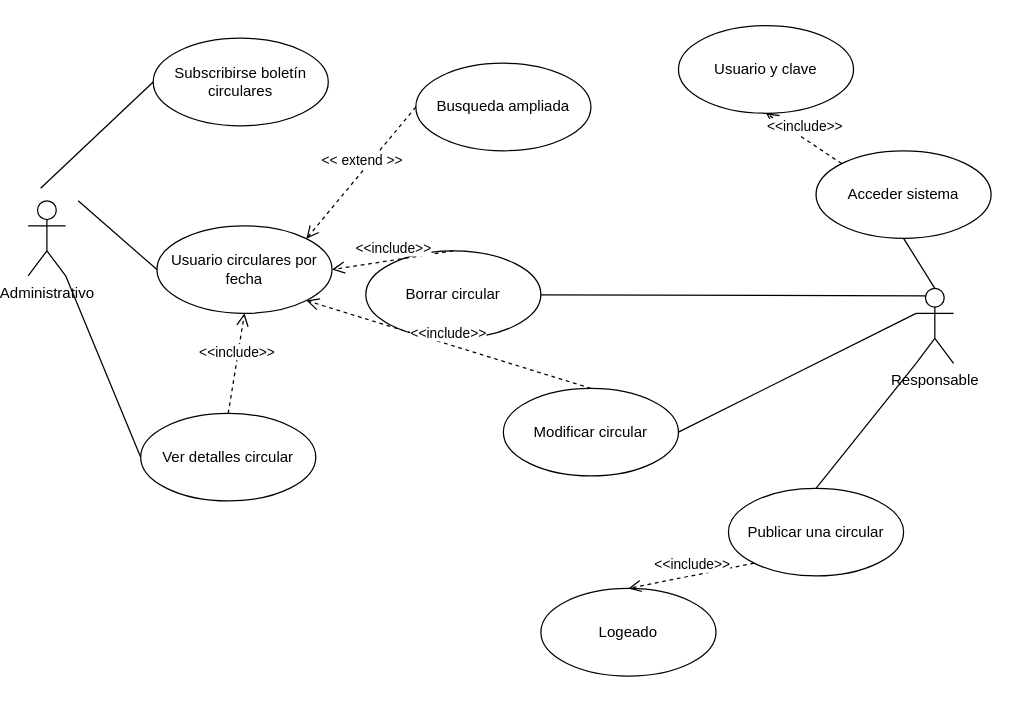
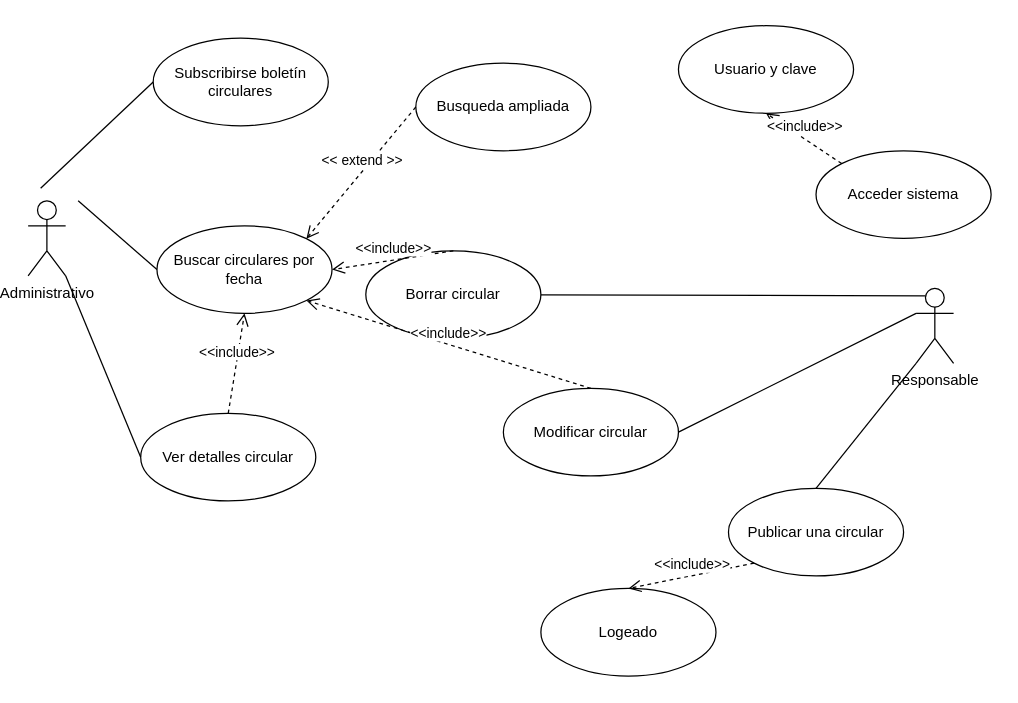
  <mxCell id="0" />
  <mxCell id="1" parent="0" />
  <mxCell id="2" value="Administrativo&lt;div&gt;&amp;nbsp;&lt;/div&gt;" style="shape=umlActor;verticalLabelPosition=bottom;verticalAlign=top;html=1;outlineConnect=0;" parent="1" vertex="1"><mxGeometry x="20" y="160" width="30" height="60" as="geometry" /></mxCell>
  <mxCell id="3" value="Responsable" style="shape=umlActor;verticalLabelPosition=bottom;verticalAlign=top;html=1;outlineConnect=0;" parent="1" vertex="1"><mxGeometry x="730" y="230" width="30" height="60" as="geometry" /></mxCell>
  <mxCell id="4" style="rounded=0;orthogonalLoop=1;jettySize=auto;html=1;exitX=0;exitY=0.5;exitDx=0;exitDy=0;endArrow=none;endFill=0;elbow=vertical;" parent="1" source="5" edge="1"><mxGeometry relative="1" as="geometry"><mxPoint x="30" y="150" as="targetPoint" /></mxGeometry></mxCell>
  <mxCell id="5" value="Subscribirse boletín circulares" style="ellipse;whiteSpace=wrap;html=1;" parent="1" vertex="1"><mxGeometry x="120" y="30" width="140" height="70" as="geometry" /></mxCell>
- <mxCell id="6" value="Usuario circulares por fecha" style="ellipse;whiteSpace=wrap;html=1;" parent="1" vertex="1"><mxGeometry x="123" y="180" width="140" height="70" as="geometry" /></mxCell>
+ <mxCell id="6" value="Buscar circulares por fecha" style="ellipse;whiteSpace=wrap;html=1;" parent="1" vertex="1"><mxGeometry x="123" y="180" width="140" height="70" as="geometry" /></mxCell>
  <mxCell id="7" value="Ver detalles circular" style="ellipse;whiteSpace=wrap;html=1;" parent="1" vertex="1"><mxGeometry x="110" y="330" width="140" height="70" as="geometry" /></mxCell>
- <mxCell id="8" style="rounded=0;orthogonalLoop=1;jettySize=auto;html=1;exitX=0.5;exitY=1;exitDx=0;exitDy=0;endArrow=none;endFill=0;entryX=0.5;entryY=0;entryDx=0;entryDy=0;entryPerimeter=0;" parent="1" source="9" edge="1" target="3"><mxGeometry relative="1" as="geometry"><mxPoint x="750" y="210" as="targetPoint" /></mxGeometry></mxCell>
  <mxCell id="9" value="Acceder sistema" style="ellipse;whiteSpace=wrap;html=1;" parent="1" vertex="1"><mxGeometry x="650" y="120" width="140" height="70" as="geometry" /></mxCell>
  <mxCell id="10" style="rounded=0;orthogonalLoop=1;jettySize=auto;html=1;exitX=0.5;exitY=0;exitDx=0;exitDy=0;endArrow=none;endFill=0;entryX=0;entryY=1;entryDx=0;entryDy=0;entryPerimeter=0;" parent="1" source="11" edge="1" target="3"><mxGeometry relative="1" as="geometry"><mxPoint x="680" y="180" as="targetPoint" /></mxGeometry></mxCell>
  <mxCell id="11" value="Publicar una circular" style="ellipse;whiteSpace=wrap;html=1;" parent="1" vertex="1"><mxGeometry x="580" y="390" width="140" height="70" as="geometry" /></mxCell>
  <mxCell id="12" value="Borrar circular" style="ellipse;whiteSpace=wrap;html=1;" parent="1" vertex="1"><mxGeometry x="290" y="200" width="140" height="70" as="geometry" /></mxCell>
  <mxCell id="13" value="Modificar circular" style="ellipse;whiteSpace=wrap;html=1;" parent="1" vertex="1"><mxGeometry x="400" y="310" width="140" height="70" as="geometry" /></mxCell>
  <mxCell id="14" style="rounded=0;orthogonalLoop=1;jettySize=auto;html=1;exitX=0;exitY=0.5;exitDx=0;exitDy=0;endArrow=none;endFill=0;" parent="1" source="6" edge="1"><mxGeometry relative="1" as="geometry"><mxPoint x="60" y="160" as="targetPoint" /></mxGeometry></mxCell>
  <mxCell id="15" value="Busqueda ampliada" style="ellipse;whiteSpace=wrap;html=1;" parent="1" vertex="1"><mxGeometry x="330" y="50" width="140" height="70" as="geometry" /></mxCell>
  <mxCell id="16" value="&amp;lt;&amp;lt; extend &amp;gt;&amp;gt;" style="html=1;verticalAlign=bottom;endArrow=open;dashed=1;endSize=8;curved=0;rounded=0;exitX=0;exitY=0.5;exitDx=0;exitDy=0;entryX=1;entryY=0;entryDx=0;entryDy=0;" parent="1" source="15" target="6" edge="1"><mxGeometry relative="1" as="geometry"><mxPoint x="490" y="280" as="sourcePoint" /><mxPoint x="410" y="280" as="targetPoint" /></mxGeometry></mxCell>
  <mxCell id="17" value="Usuario y clave" style="ellipse;whiteSpace=wrap;html=1;" parent="1" vertex="1"><mxGeometry x="540" width="140" height="70" as="geometry" y="20" /></mxCell>
  <mxCell id="18" value="&amp;lt;&amp;lt;include&amp;gt;&amp;gt;" style="html=1;verticalAlign=bottom;endArrow=open;dashed=1;endSize=8;curved=0;rounded=0;exitX=0;exitY=0;exitDx=0;exitDy=0;entryX=0.5;entryY=1;entryDx=0;entryDy=0;" parent="1" source="9" target="17" edge="1"><mxGeometry relative="1" as="geometry"><mxPoint x="1137" y="95" as="sourcePoint" /><mxPoint x="1007" y="95" as="targetPoint" /></mxGeometry></mxCell>
  <mxCell id="19" value="&amp;lt;&amp;lt;include&amp;gt;&amp;gt;" style="html=1;verticalAlign=bottom;endArrow=open;dashed=1;endSize=8;curved=0;rounded=0;exitX=0.5;exitY=0;exitDx=0;exitDy=0;entryX=1;entryY=1;entryDx=0;entryDy=0;" parent="1" source="13" target="6" edge="1"><mxGeometry relative="1" as="geometry"><mxPoint x="159.497" y="300.251" as="sourcePoint" /><mxPoint x="276" y="145" as="targetPoint" /></mxGeometry></mxCell>
  <mxCell id="20" value="&amp;lt;&amp;lt;include&amp;gt;&amp;gt;" style="html=1;verticalAlign=bottom;endArrow=open;dashed=1;endSize=8;curved=0;rounded=0;entryX=1;entryY=0.5;entryDx=0;entryDy=0;exitX=0.5;exitY=0;exitDx=0;exitDy=0;" parent="1" target="6" edge="1" source="12"><mxGeometry x="0.002" relative="1" as="geometry"><mxPoint x="166" y="350" as="sourcePoint" /><mxPoint x="256" y="305" as="targetPoint" /><mxPoint as="offset" /></mxGeometry></mxCell>
  <mxCell id="21" value="Logeado" style="ellipse;whiteSpace=wrap;html=1;" parent="1" vertex="1"><mxGeometry x="430" y="470" width="140" height="70" as="geometry" /></mxCell>
  <mxCell id="22" value="&amp;lt;&amp;lt;include&amp;gt;&amp;gt;" style="html=1;verticalAlign=bottom;endArrow=open;dashed=1;endSize=8;curved=0;rounded=0;exitX=0;exitY=1;exitDx=0;exitDy=0;entryX=0.5;entryY=0;entryDx=0;entryDy=0;" edge="1" parent="1" source="11" target="21"><mxGeometry relative="1" as="geometry"><mxPoint x="1007" y="275" as="sourcePoint" /><mxPoint x="1087" y="265" as="targetPoint" /></mxGeometry></mxCell>
  <mxCell id="23" value="&amp;lt;&amp;lt;include&amp;gt;&amp;gt;" style="html=1;verticalAlign=bottom;endArrow=open;dashed=1;endSize=8;curved=0;rounded=0;exitX=0.5;exitY=0;exitDx=0;exitDy=0;entryX=0.5;entryY=1;entryDx=0;entryDy=0;" edge="1" parent="1" source="7" target="6"><mxGeometry relative="1" as="geometry"><mxPoint x="400" y="135" as="sourcePoint" /><mxPoint x="300" y="165" as="targetPoint" /></mxGeometry></mxCell>
  <mxCell id="24" style="rounded=0;orthogonalLoop=1;jettySize=auto;html=1;exitX=1;exitY=0.5;exitDx=0;exitDy=0;entryX=0;entryY=0.333;entryDx=0;entryDy=0;entryPerimeter=0;endArrow=none;endFill=0;" edge="1" parent="1" source="13" target="3"><mxGeometry relative="1" as="geometry" /></mxCell>
  <mxCell id="25" style="edgeStyle=none;shape=connector;rounded=0;orthogonalLoop=1;jettySize=auto;html=1;entryX=0.25;entryY=0.1;entryDx=0;entryDy=0;entryPerimeter=0;strokeColor=default;align=center;verticalAlign=middle;fontFamily=Helvetica;fontSize=11;fontColor=default;labelBackgroundColor=default;endArrow=none;endFill=0;" edge="1" parent="1" source="12" target="3"><mxGeometry relative="1" as="geometry" /></mxCell>
  <mxCell id="26" style="edgeStyle=none;shape=connector;rounded=0;orthogonalLoop=1;jettySize=auto;html=1;entryX=1;entryY=1;entryDx=0;entryDy=0;entryPerimeter=0;strokeColor=default;align=center;verticalAlign=middle;fontFamily=Helvetica;fontSize=11;fontColor=default;labelBackgroundColor=default;endArrow=none;endFill=0;exitX=0;exitY=0.5;exitDx=0;exitDy=0;" edge="1" parent="1" source="7" target="2"><mxGeometry relative="1" as="geometry" /></mxCell>
